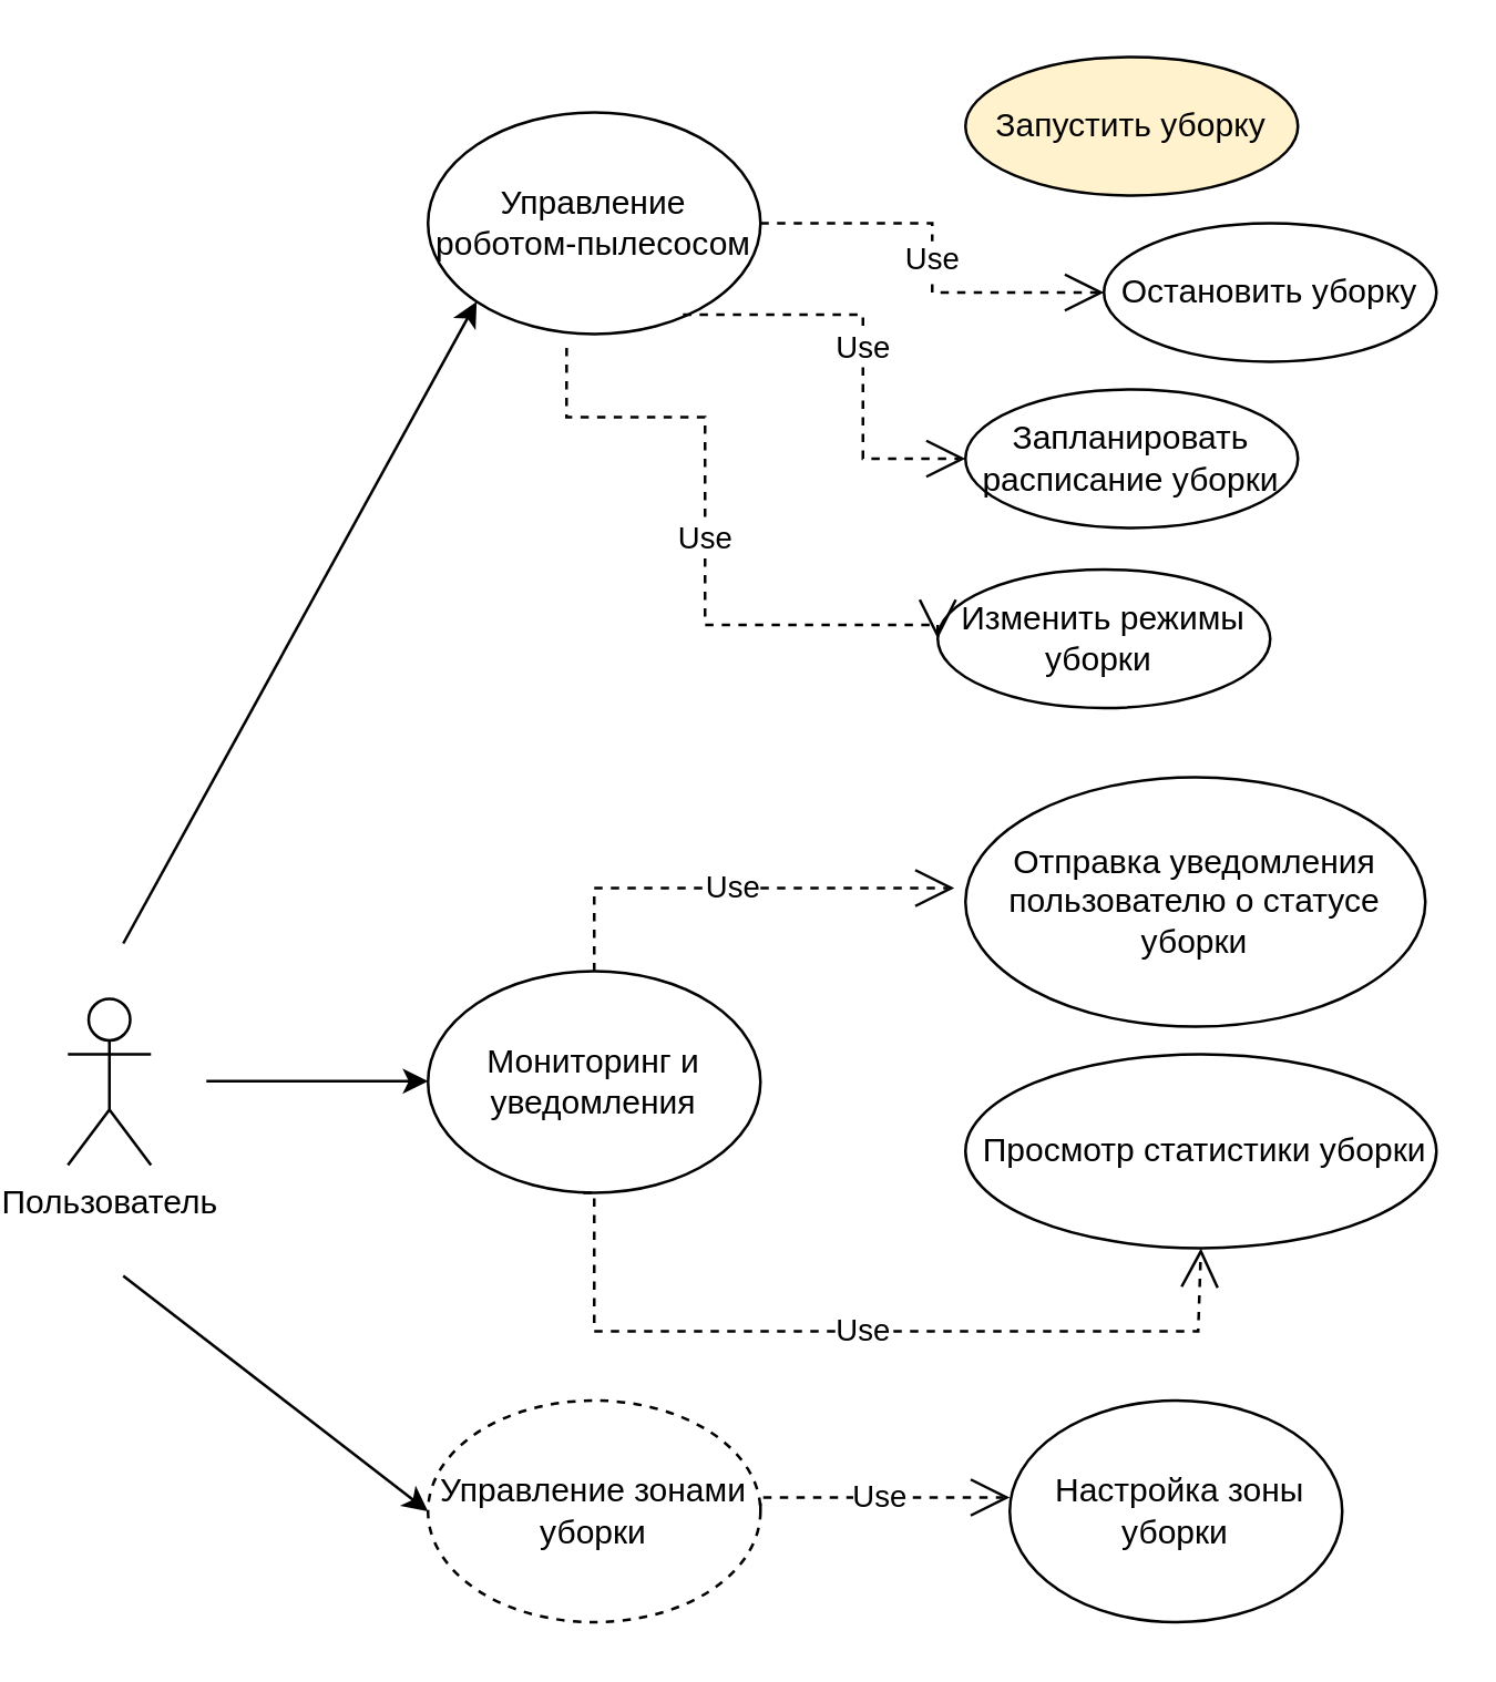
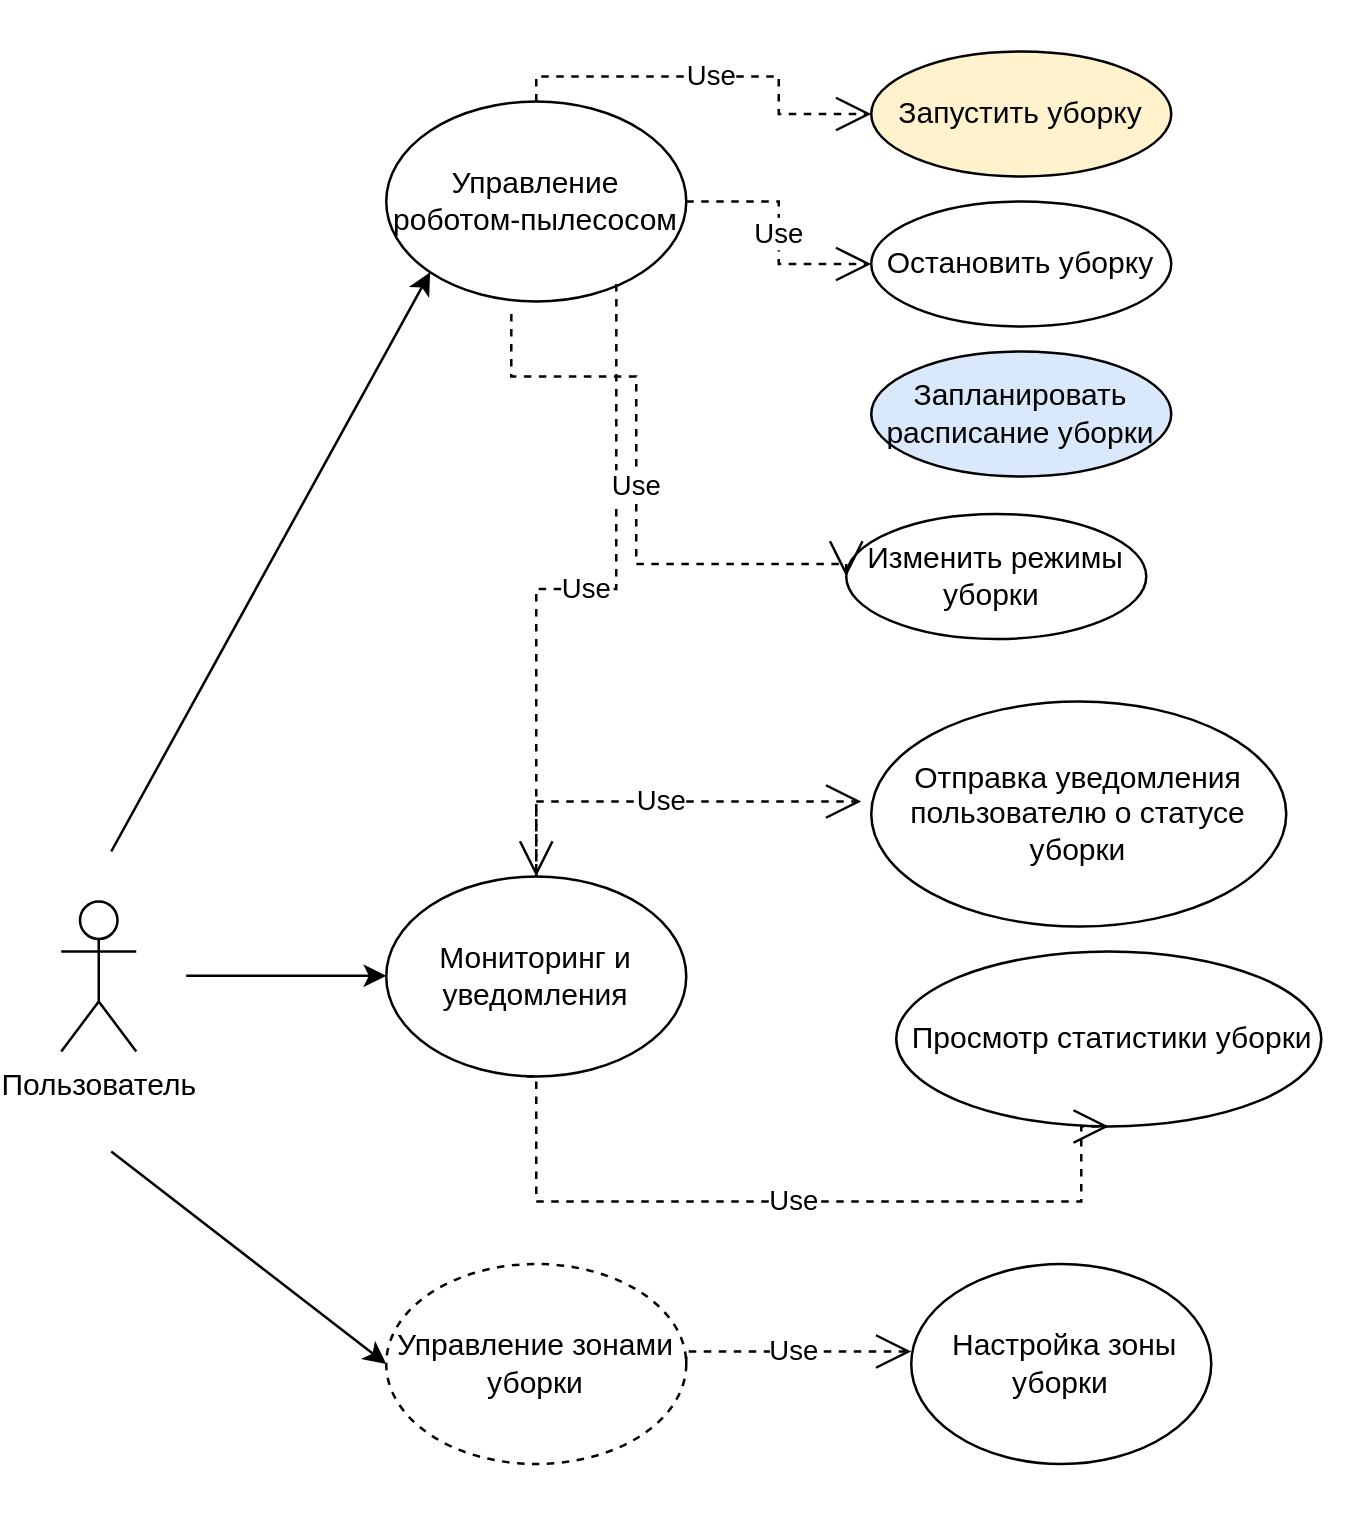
  <mxCell id="0" />
  <mxCell id="1" parent="0" />
  <mxCell id="2" value="Управление роботом-пылесосом" style="ellipse;whiteSpace=wrap;html=1;" parent="1" vertex="1"><mxGeometry x="150" y="40" width="120" height="80" as="geometry" /></mxCell>
  <mxCell id="3" value="Мониторинг и уведомления" style="ellipse;whiteSpace=wrap;html=1;" parent="1" vertex="1"><mxGeometry x="150" y="350" width="120" height="80" as="geometry" /></mxCell>
  <mxCell id="4" value="Управление зонами уборки" style="ellipse;whiteSpace=wrap;html=1;dashed=1;" parent="1" vertex="1"><mxGeometry x="150" y="505" width="120" height="80" as="geometry" /></mxCell>
  <mxCell id="5" value="Запустить уборку" style="ellipse;whiteSpace=wrap;html=1;fillColor=#fff2cc;" parent="1" vertex="1"><mxGeometry x="344" y="20" width="120" height="50" as="geometry" /></mxCell>
- <mxCell id="6" value="Остановить уборку" style="ellipse;whiteSpace=wrap;html=1;" parent="1" vertex="1"><mxGeometry x="394" y="80" width="120" height="50" as="geometry" /></mxCell>
- <mxCell id="7" value="Запланировать расписание уборки" style="ellipse;whiteSpace=wrap;html=1;" parent="1" vertex="1"><mxGeometry x="344" y="140" width="120" height="50" as="geometry" /></mxCell>
+ <mxCell id="6" value="Остановить уборку" style="ellipse;whiteSpace=wrap;html=1;" parent="1" vertex="1"><mxGeometry x="344" y="80" width="120" height="50" as="geometry" /></mxCell>
+ <mxCell id="7" value="Запланировать расписание уборки" style="ellipse;whiteSpace=wrap;html=1;fillColor=#dae8fc;" parent="1" vertex="1"><mxGeometry x="344" y="140" width="120" height="50" as="geometry" /></mxCell>
  <mxCell id="8" value="Изменить режимы уборки&amp;nbsp;" style="ellipse;whiteSpace=wrap;html=1;" parent="1" vertex="1"><mxGeometry x="334" y="205" width="120" height="50" as="geometry" /></mxCell>
+ <mxCell id="9" value="Use" style="endArrow=open;endSize=12;dashed=1;html=1;rounded=0;edgeStyle=orthogonalEdgeStyle;exitX=0.5;exitY=0;exitDx=0;exitDy=0;entryX=0;entryY=0.5;entryDx=0;entryDy=0;" parent="1" source="2" target="5" edge="1"><mxGeometry width="160" relative="1" as="geometry"><mxPoint x="180" y="44.5" as="sourcePoint" /><mxPoint x="300" y="-20" as="targetPoint" /></mxGeometry></mxCell>
  <mxCell id="10" value="Use" style="endArrow=open;endSize=12;dashed=1;html=1;rounded=0;edgeStyle=orthogonalEdgeStyle;exitX=1;exitY=0.5;exitDx=0;exitDy=0;entryX=0;entryY=0.5;entryDx=0;entryDy=0;" parent="1" source="2" target="6" edge="1"><mxGeometry width="160" relative="1" as="geometry"><mxPoint x="270" y="75" as="sourcePoint" /><mxPoint x="354" y="55" as="targetPoint" /></mxGeometry></mxCell>
- <mxCell id="11" value="Use" style="endArrow=open;endSize=12;dashed=1;html=1;rounded=0;edgeStyle=orthogonalEdgeStyle;exitX=0.767;exitY=0.913;exitDx=0;exitDy=0;entryX=0;entryY=0.5;entryDx=0;entryDy=0;exitPerimeter=0;" parent="1" source="2" target="7" edge="1"><mxGeometry width="160" relative="1" as="geometry"><mxPoint x="280" y="115" as="sourcePoint" /><mxPoint x="354" y="115" as="targetPoint" /></mxGeometry></mxCell>
+ <mxCell id="11" value="Use" style="endArrow=open;endSize=12;dashed=1;html=1;rounded=0;edgeStyle=orthogonalEdgeStyle;exitX=0.767;exitY=0.913;exitDx=0;exitDy=0;exitPerimeter=0;" parent="1" source="2" target="3" edge="1"><mxGeometry width="160" relative="1" as="geometry"><mxPoint x="280" y="115" as="sourcePoint" /><mxPoint x="354" y="115" as="targetPoint" /></mxGeometry></mxCell>
  <mxCell id="12" value="Use" style="endArrow=open;endSize=12;dashed=1;html=1;rounded=0;edgeStyle=orthogonalEdgeStyle;exitX=0.417;exitY=1.063;exitDx=0;exitDy=0;entryX=0;entryY=0.5;entryDx=0;entryDy=0;exitPerimeter=0;" parent="1" source="2" target="8" edge="1"><mxGeometry width="160" relative="1" as="geometry"><mxPoint x="290" y="125" as="sourcePoint" /><mxPoint x="364" y="125" as="targetPoint" /><Array as="points"><mxPoint x="250" y="150" /><mxPoint x="250" y="225" /></Array></mxGeometry></mxCell>
  <mxCell id="13" value="Отправка уведомления пользователю о статусе уборки" style="ellipse;whiteSpace=wrap;html=1;" parent="1" vertex="1"><mxGeometry x="344" y="280" width="166" height="90" as="geometry" /></mxCell>
- <mxCell id="14" value="&amp;nbsp;Просмотр статистики уборки" style="ellipse;whiteSpace=wrap;html=1;" parent="1" vertex="1"><mxGeometry x="344" y="380" width="170" height="70" as="geometry" /></mxCell>
+ <mxCell id="14" value="&amp;nbsp;Просмотр статистики уборки" style="ellipse;whiteSpace=wrap;html=1;" parent="1" vertex="1"><mxGeometry x="354" y="380" width="170" height="70" as="geometry" /></mxCell>
  <mxCell id="15" value="Use" style="endArrow=open;endSize=12;dashed=1;html=1;rounded=0;edgeStyle=orthogonalEdgeStyle;exitX=0.417;exitY=1.063;exitDx=0;exitDy=0;exitPerimeter=0;entryX=0.5;entryY=1;entryDx=0;entryDy=0;" parent="1" target="14" edge="1"><mxGeometry width="160" relative="1" as="geometry"><mxPoint x="206" y="430" as="sourcePoint" /><mxPoint x="500" y="470" as="targetPoint" /><Array as="points"><mxPoint x="210" y="430" /><mxPoint x="210" y="480" /><mxPoint x="428" y="480" /></Array></mxGeometry></mxCell>
  <mxCell id="16" value="Use" style="endArrow=open;endSize=12;dashed=1;html=1;rounded=0;edgeStyle=orthogonalEdgeStyle;exitX=0.5;exitY=0;exitDx=0;exitDy=0;" parent="1" source="3" edge="1"><mxGeometry width="160" relative="1" as="geometry"><mxPoint x="190" y="250" as="sourcePoint" /><mxPoint x="340" y="320" as="targetPoint" /><Array as="points"><mxPoint x="210" y="320" /></Array></mxGeometry></mxCell>
  <mxCell id="17" value="&amp;nbsp;Настройка зоны уборки" style="ellipse;whiteSpace=wrap;html=1;" parent="1" vertex="1"><mxGeometry x="360" y="505" width="120" height="80" as="geometry" /></mxCell>
  <mxCell id="18" value="Use" style="endArrow=open;endSize=12;dashed=1;html=1;rounded=0;edgeStyle=orthogonalEdgeStyle;exitX=1;exitY=0.5;exitDx=0;exitDy=0;" parent="1" source="4" edge="1"><mxGeometry width="160" relative="1" as="geometry"><mxPoint x="216" y="400" as="sourcePoint" /><mxPoint x="360" y="540" as="targetPoint" /><Array as="points"><mxPoint x="270" y="540" /></Array></mxGeometry></mxCell>
  <mxCell id="19" value="" style="edgeStyle=none;orthogonalLoop=1;jettySize=auto;html=1;rounded=0;entryX=0;entryY=1;entryDx=0;entryDy=0;" parent="1" target="2" edge="1"><mxGeometry width="80" relative="1" as="geometry"><mxPoint x="40" y="340" as="sourcePoint" /><mxPoint x="150" y="240" as="targetPoint" /><Array as="points" /></mxGeometry></mxCell>
  <mxCell id="20" value="" style="edgeStyle=none;orthogonalLoop=1;jettySize=auto;html=1;rounded=0;" parent="1" edge="1"><mxGeometry width="80" relative="1" as="geometry"><mxPoint x="70" y="389.73" as="sourcePoint" /><mxPoint x="150" y="389.73" as="targetPoint" /><Array as="points" /></mxGeometry></mxCell>
  <mxCell id="21" value="" style="edgeStyle=none;orthogonalLoop=1;jettySize=auto;html=1;rounded=0;entryX=0;entryY=0.5;entryDx=0;entryDy=0;" parent="1" target="4" edge="1"><mxGeometry width="80" relative="1" as="geometry"><mxPoint x="40" y="460" as="sourcePoint" /><mxPoint x="110" y="450" as="targetPoint" /><Array as="points" /></mxGeometry></mxCell>
  <mxCell id="22" value="Пользователь" style="shape=umlActor;verticalLabelPosition=bottom;verticalAlign=top;html=1;outlineConnect=0;" parent="1" vertex="1"><mxGeometry x="20" y="360" width="30" height="60" as="geometry" /></mxCell>
